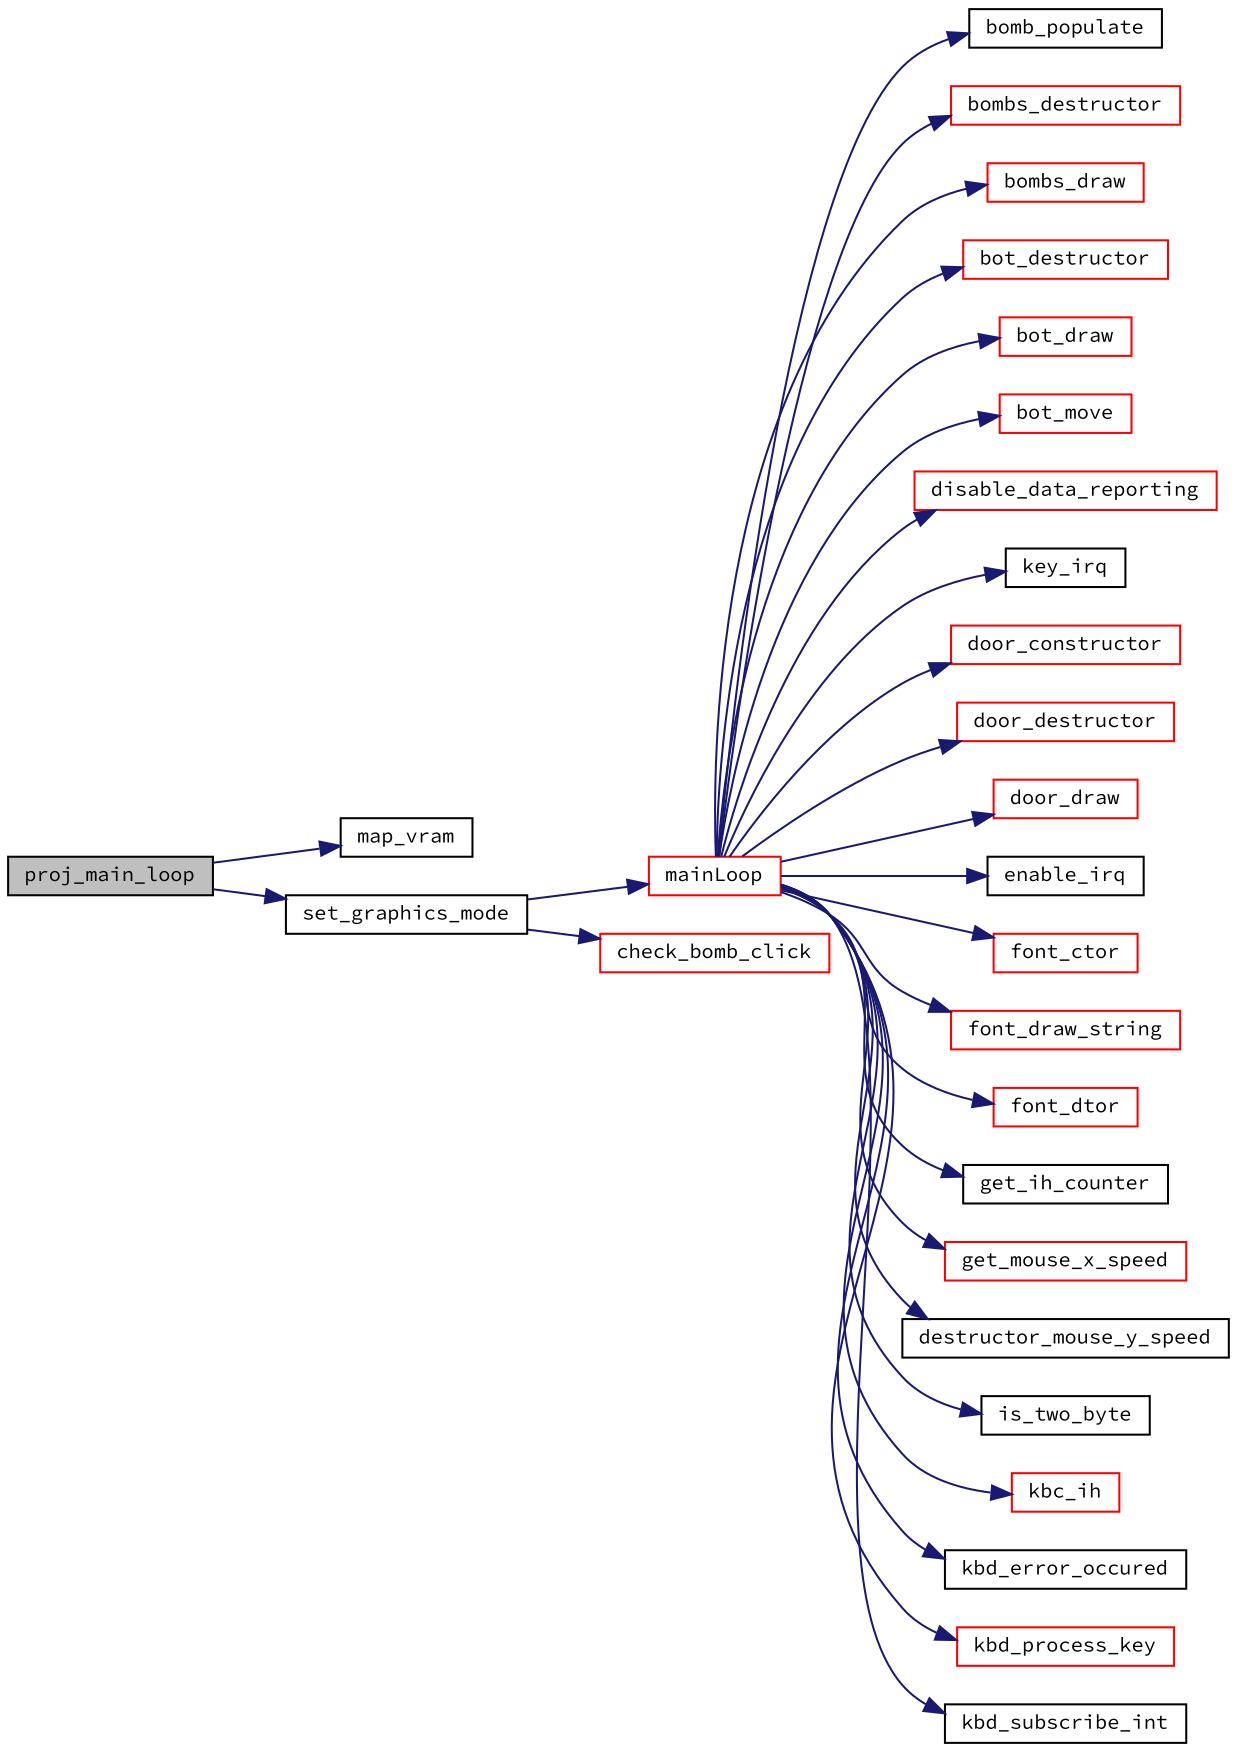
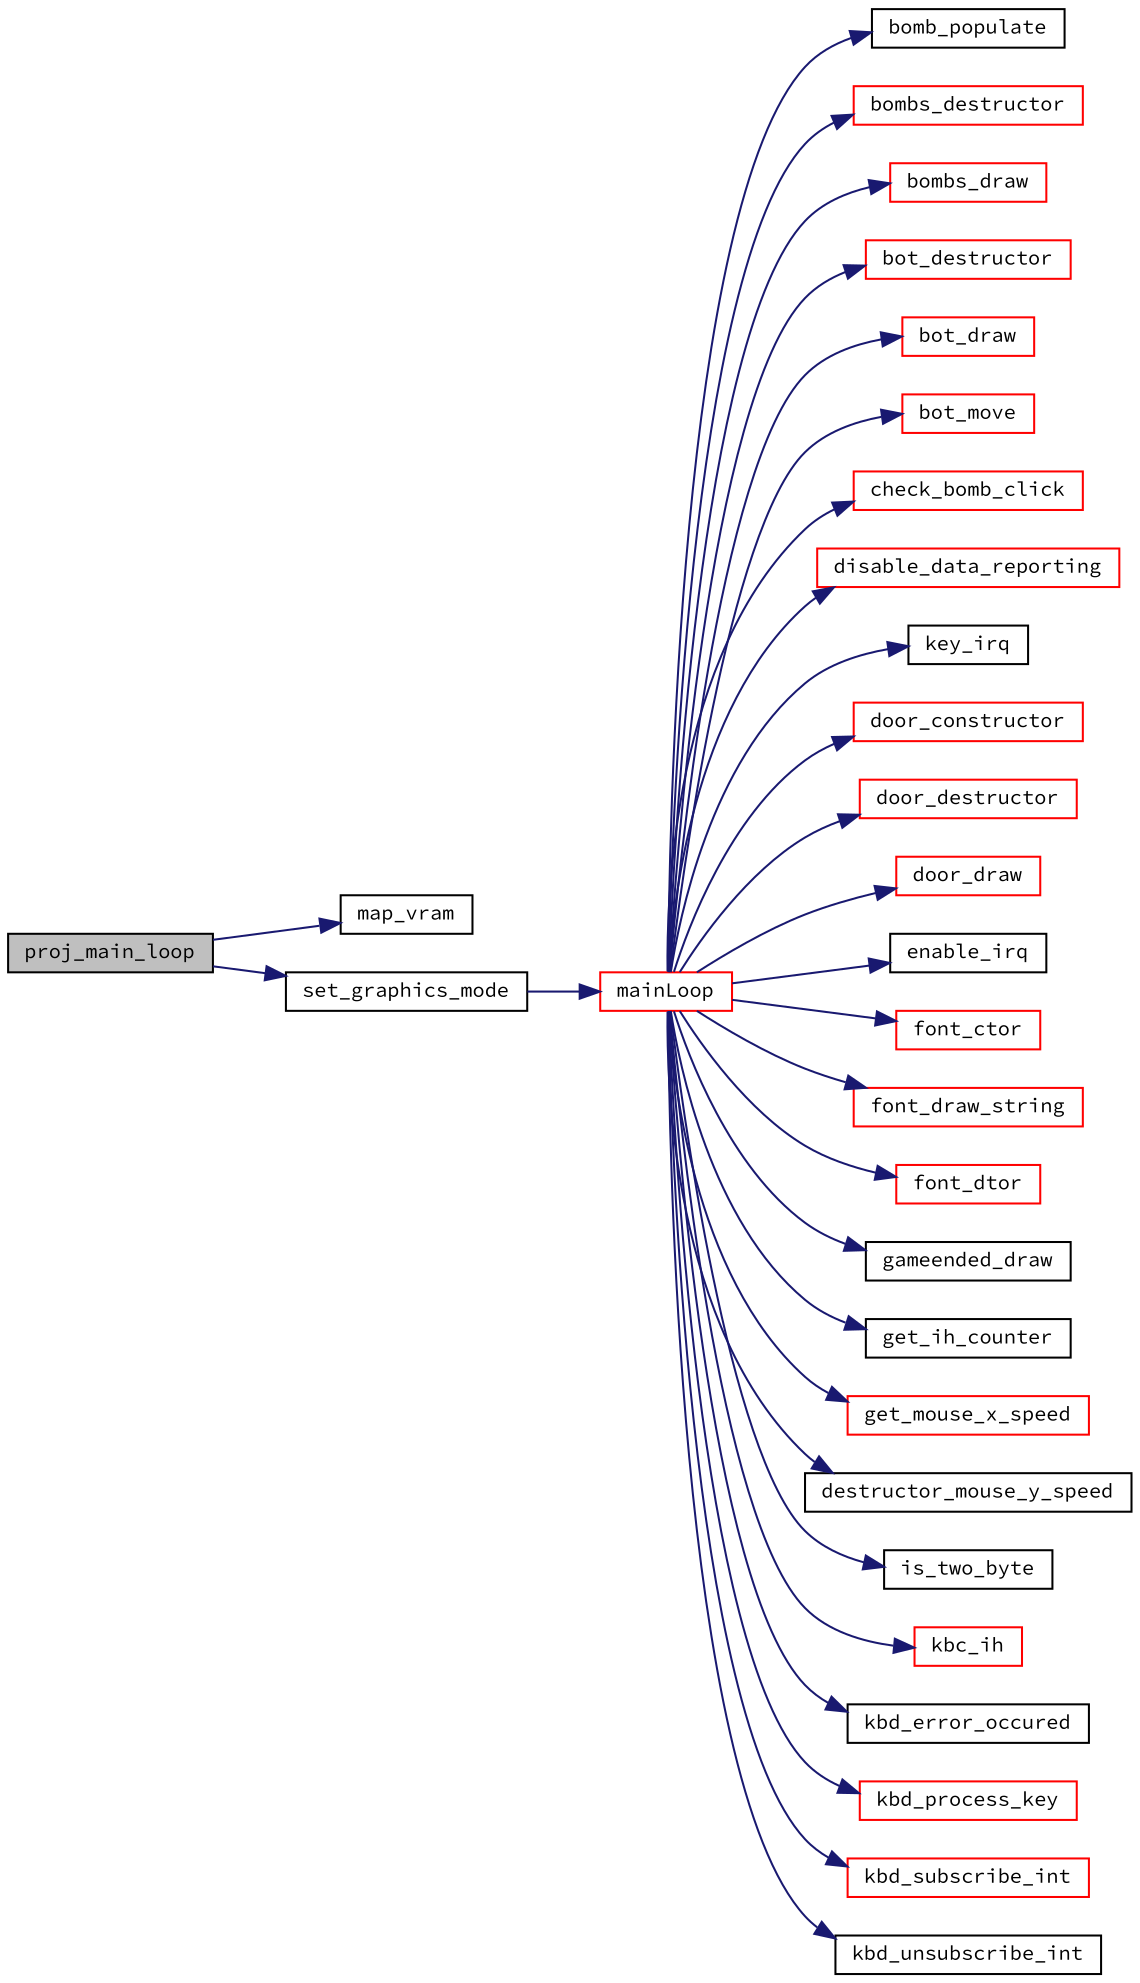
  digraph {
    fontname="Source Code Pro"
    rankdir=LR
    node [color=red fillcolor=white fontname="Source Code Pro" fontsize=10 shape=record style=filled]
    edge [color=midnightblue fontname="Source Code Pro" fontsize=10 labelfontname=Helvetica labelfontsize=10 style=solid]
    n1 [color=black fillcolor=grey75 fontcolor=black height=0.2 label=proj_main_loop width=0.4]
    n2 [color=black height=0.2 label=map_vram width=0.4]
    n3 [color=black height=0.2 label=set_graphics_mode width=0.4]
    n4 [height=0.2 label=mainLoop width=0.4]
    n5 [color=black height=0.2 label=bomb_populate width=0.4]
    n6 [height=0.2 label=bombs_destructor width=0.4]
    n7 [height=0.2 label=bombs_draw width=0.4]
    n8 [height=0.2 label=bot_destructor width=0.4]
    n9 [height=0.2 label=bot_draw width=0.4]
    n10 [height=0.2 label=bot_move width=0.4]
    n11 [height=0.2 label=check_bomb_click width=0.4]
    n12 [height=0.2 label=disable_data_reporting width=0.4]
    n13 [color=black height=0.2 label=key_irq width=0.4]
    n14 [height=0.2 label=door_constructor width=0.4]
    n15 [height=0.2 label=door_destructor width=0.4]
    n16 [height=0.2 label=door_draw width=0.4]
    n17 [color=black height=0.2 label=enable_irq width=0.4]
    n18 [height=0.2 label=font_ctor width=0.4]
    n19 [height=0.2 label=font_draw_string width=0.4]
    n20 [height=0.2 label=font_dtor width=0.4]
+   n21 [color=black height=0.2 label=gameended_draw width=0.4]
    n22 [color=black height=0.2 label=get_ih_counter width=0.4]
    n23 [height=0.2 label=get_mouse_x_speed width=0.4]
    n24 [color=black height=0.2 label=destructor_mouse_y_speed width=0.4]
    n25 [color=black height=0.2 label=is_two_byte width=0.4]
    n26 [height=0.2 label=kbc_ih width=0.4]
    n27 [color=black height=0.2 label=kbd_error_occured width=0.4]
    n28 [height=0.2 label=kbd_process_key width=0.4]
-   n29 [color=black height=0.2 label=kbd_subscribe_int width=0.4]
+   n29 [height=0.2 label=kbd_subscribe_int width=0.4]
+   n30 [color=black height=0.2 label=kbd_unsubscribe_int width=0.4]
    n1 -> n2
    n1 -> n3
    n3 -> n4
    n4 -> n5
    n4 -> n6
    n4 -> n7
    n4 -> n8
    n4 -> n9
    n4 -> n10
-   n3 -> n11
+   n4 -> n11
    n4 -> n12
    n4 -> n13
    n4 -> n14
    n4 -> n15
    n4 -> n16
    n4 -> n17
    n4 -> n18
    n4 -> n19
    n4 -> n20
+   n4 -> n21
    n4 -> n22
    n4 -> n23
    n4 -> n24
    n4 -> n25
    n4 -> n26
    n4 -> n27
    n4 -> n28
    n4 -> n29
+   n4 -> n30
  }
